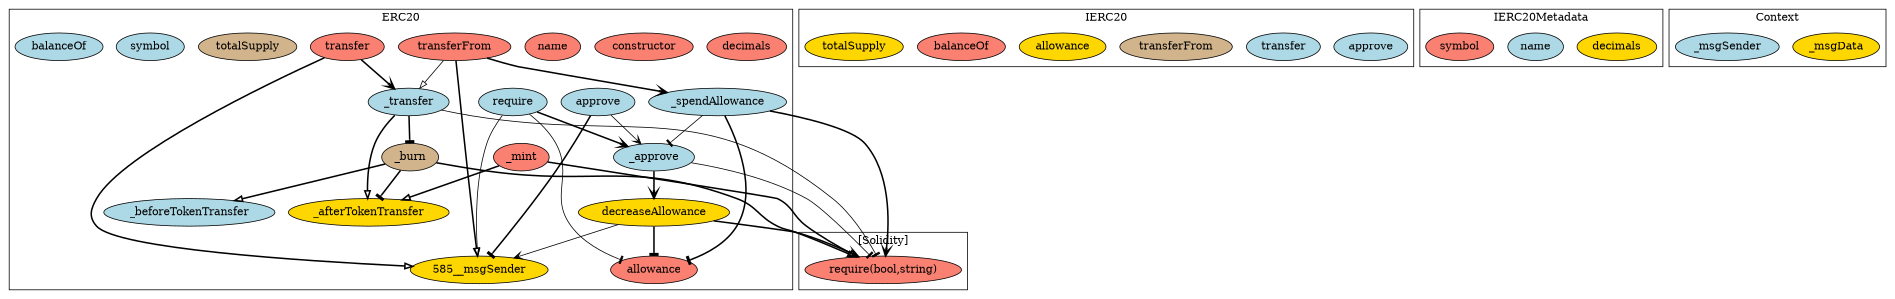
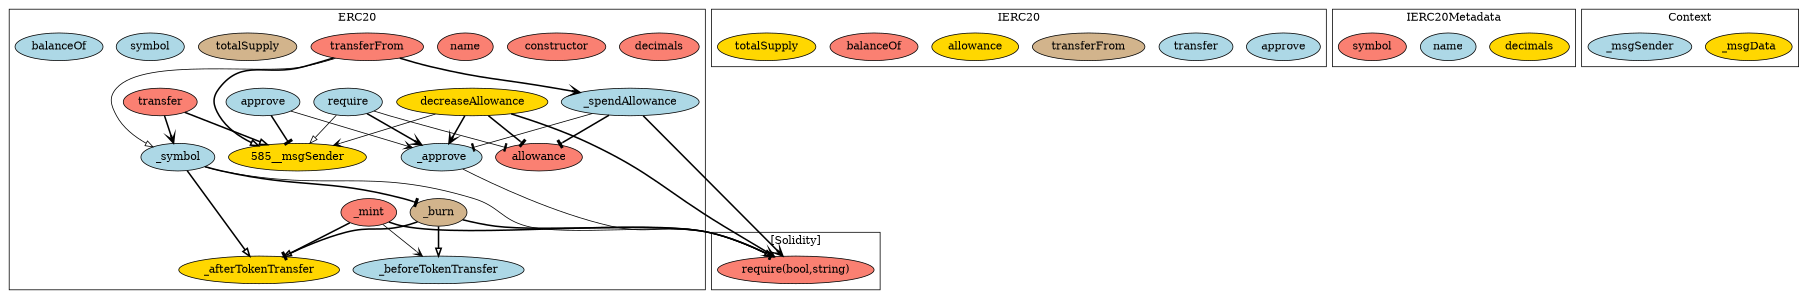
  strict digraph {
    node [fillcolor=lightblue style=filled]
    edge [arrowhead=tee style=bold]
    n1 [label=_spendAllowance]
    n2 [label=_approve]
    n3 [fillcolor=salmon label=allowance]
    n4 [fillcolor=salmon label=decimals]
    n5 [label=approve]
    "585__msgSender" [fillcolor=gold]
-   n7 [label=_transfer]
+   n7 [label=_symbol]
    n8 [fillcolor=gold label=_afterTokenTransfer]
    n9 [label=_beforeTokenTransfer]
    n10 [fillcolor=salmon label=constructor]
    n11 [fillcolor=salmon label=name]
    n12 [fillcolor=salmon label=transferFrom]
    n13 [label=require]
    n14 [fillcolor=salmon label=transfer]
    n15 [fillcolor=tan label=totalSupply]
    n16 [label=symbol]
    n17 [fillcolor=gold label=decreaseAllowance]
    n18 [label=balanceOf]
    n19 [fillcolor=tan label=_burn]
    n20 [fillcolor=salmon label=_mint]
    n21 [label=approve]
    n22 [label=transfer]
    n23 [fillcolor=tan label=transferFrom]
    n24 [fillcolor=gold label=allowance]
    n25 [fillcolor=salmon label=balanceOf]
    n26 [fillcolor=gold label=totalSupply]
    n27 [fillcolor=gold label=decimals]
    n28 [label=name]
    n29 [fillcolor=salmon label=symbol]
    n30 [fillcolor=gold label=_msgData]
    n31 [label=_msgSender]
    "require(bool,string)" [fillcolor=salmon]
    subgraph cluster_1 {
      label=ERC20
      n1
      n2
      n3
      n4
      n5
      "585__msgSender"
      n7
      n8
      n9
      n10
      n11
      n12
      n13
      n14
      n15
      n16
      n17
      n18
      n19
      n20
    }
    subgraph cluster_2 {
      label=IERC20
      n21
      n22
      n23
      n24
      n25
      n26
    }
    subgraph cluster_3 {
      label=IERC20Metadata
      n27
      n28
      n29
    }
    subgraph cluster_4 {
      label=Context
      n30
      n31
    }
    subgraph cluster_5 {
      label="[Solidity]"
      "require(bool,string)"
    }
    n1 -> n2 [style=solid]
    n1 -> n3
    n1 -> "require(bool,string)" [arrowhead=vee]
    n2 -> "require(bool,string)" [style=solid]
    n5 -> n2 [arrowhead=vee style=solid]
    n5 -> "585__msgSender"
    n7 -> n8 [arrowhead=onormal]
    n7 -> n19
    n7 -> "require(bool,string)" [style=solid]
    n12 -> n1 [arrowhead=vee]
    n12 -> "585__msgSender" [arrowhead=onormal]
    n12 -> n7 [arrowhead=onormal style=solid]
    n13 -> n2 [arrowhead=vee]
    n13 -> n3 [style=solid]
    n13 -> "585__msgSender" [arrowhead=onormal style=solid]
    n14 -> "585__msgSender" [arrowhead=onormal]
    n14 -> n7 [arrowhead=vee]
-   n2 -> n17 [arrowhead=vee]
+   n17 -> n2 [arrowhead=vee]
    n17 -> n3
    n17 -> "585__msgSender" [arrowhead=vee style=solid]
    n17 -> "require(bool,string)" [arrowhead=vee]
    n19 -> n8
    n19 -> n9 [arrowhead=onormal]
    n19 -> "require(bool,string)" [arrowhead=onormal]
    n20 -> n8 [arrowhead=onormal]
+   n20 -> n9 [arrowhead=vee style=solid]
    n20 -> "require(bool,string)" [arrowhead=onormal]
  }
